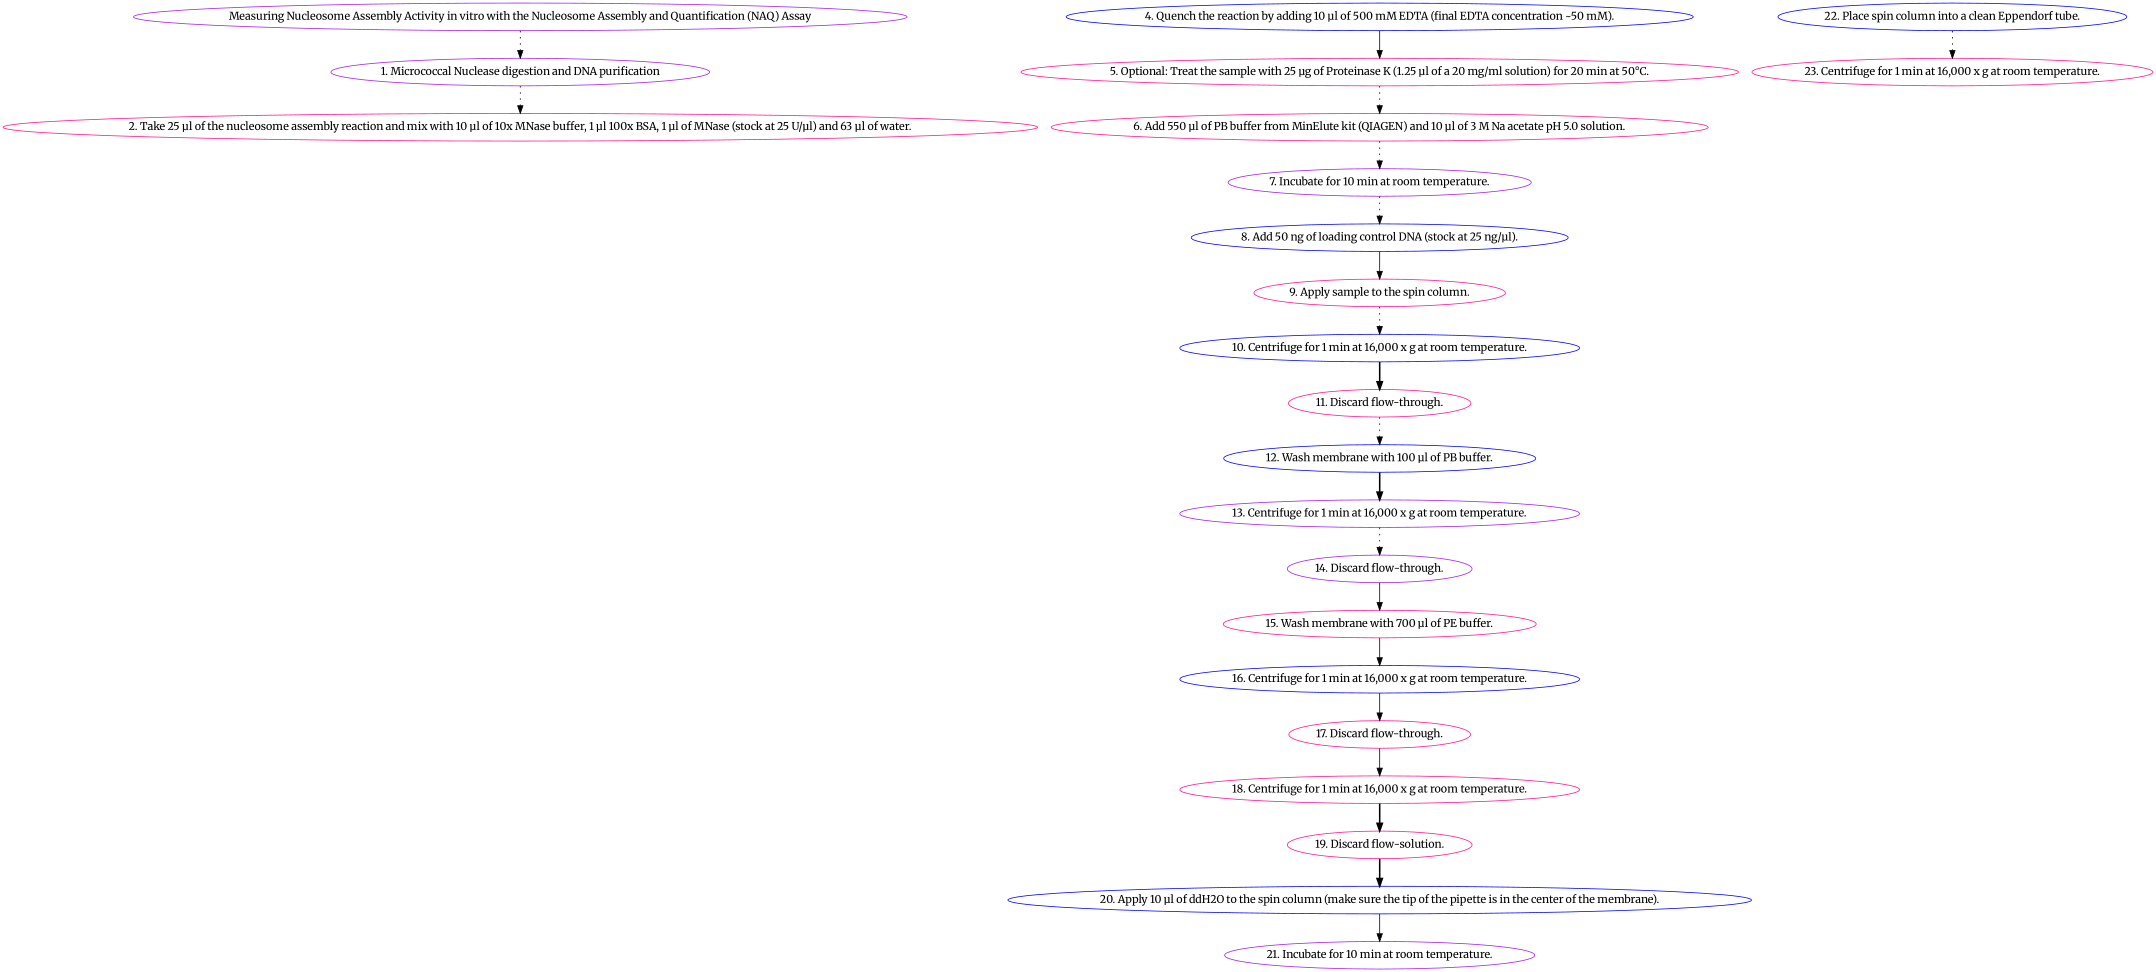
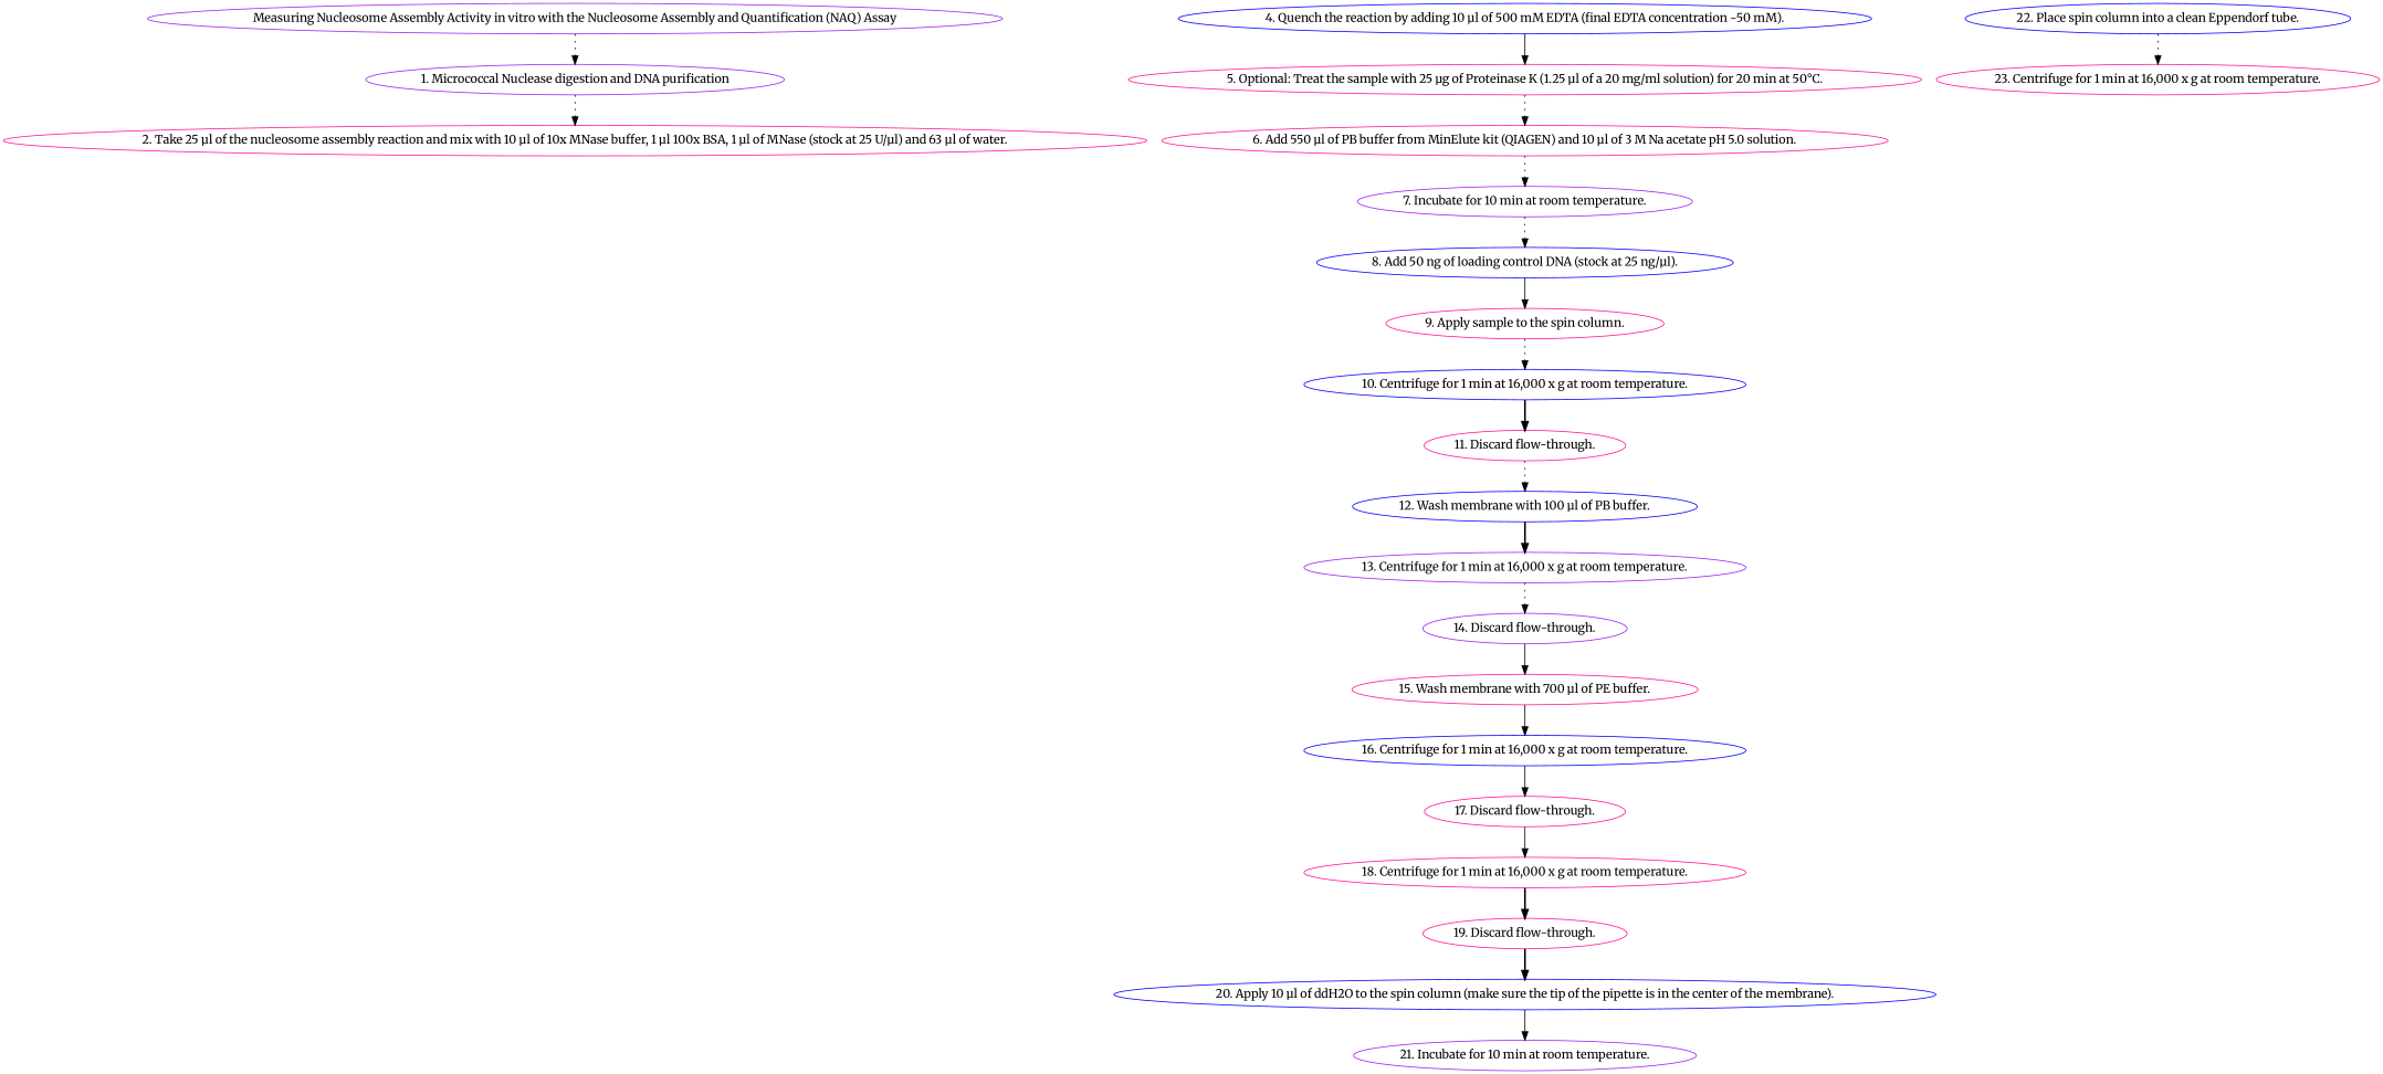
  digraph {
    fontname=Merriweather
    node [color=deeppink fontname=Merriweather]
    edge [fontname=Merriweather style=dotted]
    n1 [color=purple label="Measuring Nucleosome Assembly Activity in vitro with the Nucleosome Assembly and Quantification (NAQ) Assay"]
    n2 [color=purple label="1. Micrococcal Nuclease digestion and DNA purification"]
    n3 [label="2. Take 25 µl of the nucleosome assembly reaction and mix with 10 µl of 10x MNase buffer, 1 µl 100x BSA, 1 µl of MNase (stock at 25 U/µl) and 63 µl of water."]
    n4 [color=blue label="4. Quench the reaction by adding 10 µl of 500 mM EDTA (final EDTA concentration ~50 mM)."]
    n5 [label="5. Optional: Treat the sample with 25 µg of Proteinase K (1.25 µl of a 20 mg/ml solution) for 20 min at 50°C."]
    n6 [label="6. Add 550 µl of PB buffer from MinElute kit (QIAGEN) and 10 µl of 3 M Na acetate pH 5.0 solution."]
    n7 [color=purple label="7. Incubate for 10 min at room temperature."]
    n8 [color=blue label="8. Add 50 ng of loading control DNA (stock at 25 ng/µl)."]
    n9 [label="9. Apply sample to the spin column."]
    n10 [color=blue label="10. Centrifuge for 1 min at 16,000 x g at room temperature."]
    n11 [label="11. Discard flow-through."]
    n12 [color=blue label="12. Wash membrane with 100 µl of PB buffer."]
    n13 [color=purple label="13. Centrifuge for 1 min at 16,000 x g at room temperature."]
    n14 [color=purple label="14. Discard flow-through."]
    n15 [label="15. Wash membrane with 700 µl of PE buffer."]
    n16 [color=blue label="16. Centrifuge for 1 min at 16,000 x g at room temperature."]
    n17 [label="17. Discard flow-through."]
    n18 [label="18. Centrifuge for 1 min at 16,000 x g at room temperature."]
-   n19 [label="19. Discard flow-solution."]
+   n19 [label="19. Discard flow-through."]
    n20 [color=blue label="20. Apply 10 µl of ddH2O to the spin column (make sure the tip of the pipette is in the center of the membrane)."]
    n21 [color=purple label="21. Incubate for 10 min at room temperature."]
    n22 [color=blue label="22. Place spin column into a clean Eppendorf tube."]
    n23 [label="23. Centrifuge for 1 min at 16,000 x g at room temperature."]
    n1 -> n2
    n2 -> n3
    n4 -> n5 [style=solid]
    n5 -> n6
    n6 -> n7
    n7 -> n8
    n8 -> n9 [style=solid]
    n9 -> n10
    n10 -> n11 [style=bold]
    n11 -> n12
    n12 -> n13 [style=bold]
    n13 -> n14
    n14 -> n15 [style=solid]
    n15 -> n16 [style=solid]
    n16 -> n17 [style=solid]
    n17 -> n18 [style=solid]
    n18 -> n19 [style=bold]
    n19 -> n20 [style=bold]
    n20 -> n21 [style=solid]
    n22 -> n23
  }
